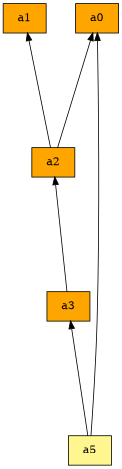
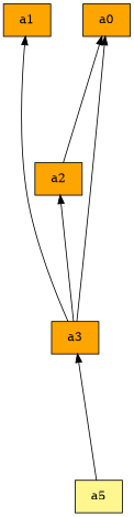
  digraph {
    rankdir=BT
    ranksep=2.0
    node [fillcolor=orange shape=record style=filled]
    n1 [label="{a1}"]
    n2 [fillcolor=khaki1 label="{a5}"]
    n3 [label="{a3}"]
    n4 [label="{a2}"]
    n5 [label="{a0}"]
    n2 -> n3
-   n4 -> n1
+   n3 -> n1
    n3 -> n4
-   n2 -> n5
+   n3 -> n5
    n4 -> n5
  }
